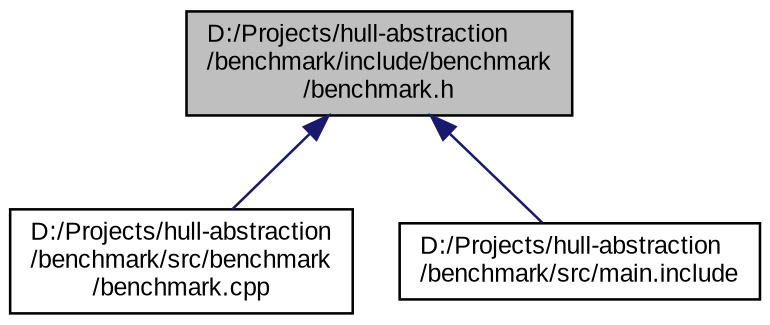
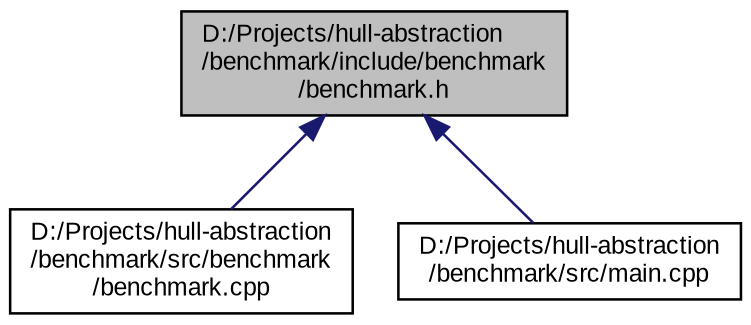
  digraph {
    fontname="Liberation Sans"
    node [color=black fillcolor=white fontname="Liberation Sans" fontsize=10 shape=record style=filled]
    edge [color=midnightblue dir=back fontname="Liberation Sans" fontsize=10 labelfontname=Helvetica labelfontsize=10 style=solid]
    n1 [fillcolor=grey75 fontcolor=black height=0.2 label="D:/Projects/hull-abstraction\l/benchmark/include/benchmark\l/benchmark.h" width=0.4]
    n2 [height=0.2 label="D:/Projects/hull-abstraction\l/benchmark/src/benchmark\l/benchmark.cpp" width=0.4]
-   n3 [height=0.2 label="D:/Projects/hull-abstraction\l/benchmark/src/main.include" width=0.4]
+   n3 [height=0.2 label="D:/Projects/hull-abstraction\l/benchmark/src/main.cpp" width=0.4]
    n1 -> n2
    n1 -> n3
  }
